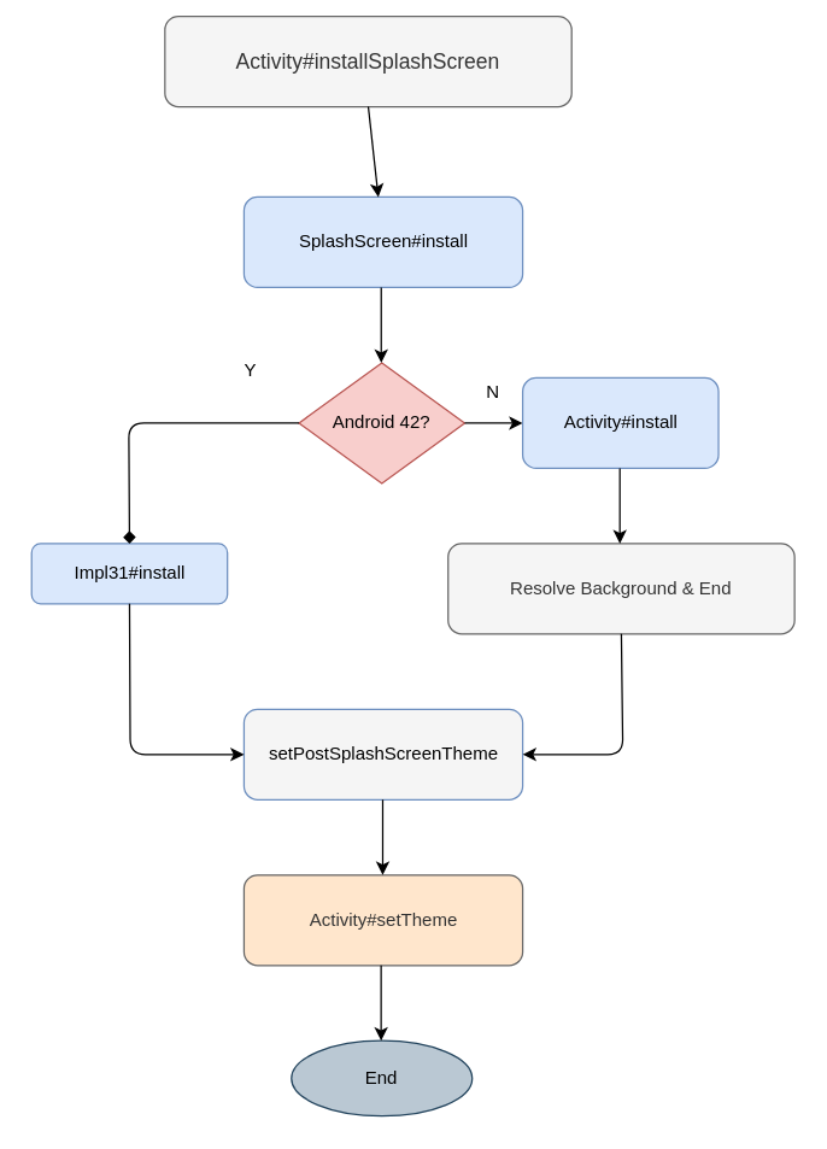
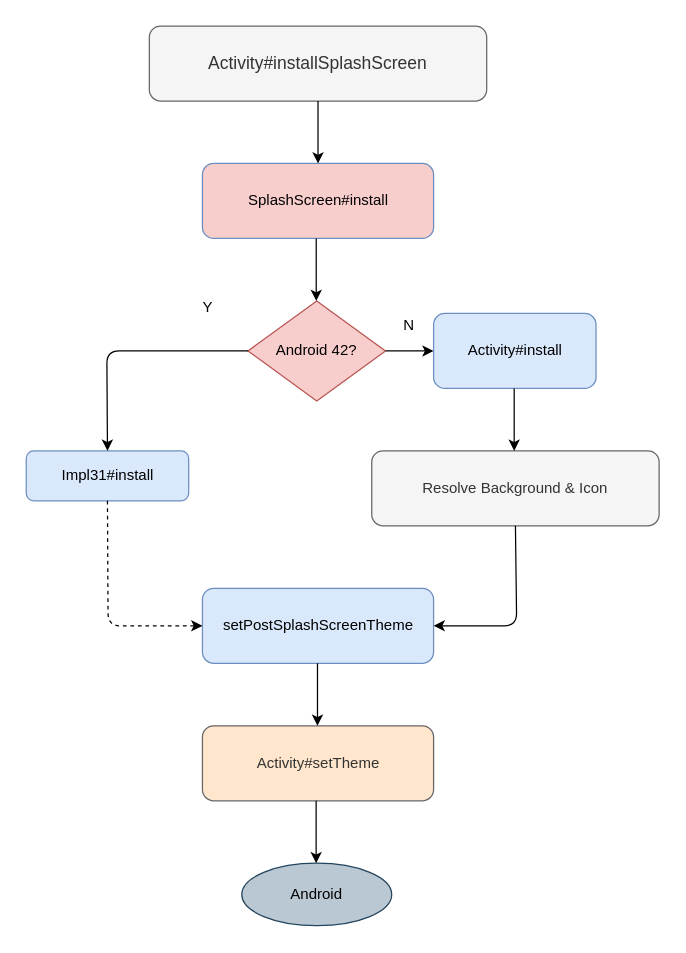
  <mxCell id="0" />
  <mxCell id="1" parent="0" />
- <mxCell id="2" value="&lt;font style=&quot;font-size: 14px&quot;&gt;Activity#&lt;span style=&quot;text-align: justify&quot;&gt;installSplashScreen&lt;/span&gt;&lt;/font&gt;" style="rounded=1;whiteSpace=wrap;html=1;fillColor=#f5f5f5;strokeColor=#666666;fontColor=#333333;" vertex="1" parent="1"><mxGeometry x="109" y="10" width="270" height="60" as="geometry" /></mxCell>
- <mxCell id="3" value="SplashScreen#install" style="rounded=1;whiteSpace=wrap;html=1;fillColor=#dae8fc;strokeColor=#6c8ebf;" vertex="1" parent="1"><mxGeometry x="161.5" y="130" width="185" height="60" as="geometry" /></mxCell>
+ <mxCell id="2" value="&lt;font style=&quot;font-size: 14px&quot;&gt;Activity#&lt;span style=&quot;text-align: justify&quot;&gt;installSplashScreen&lt;/span&gt;&lt;/font&gt;" style="rounded=1;whiteSpace=wrap;html=1;fillColor=#f5f5f5;strokeColor=#666666;fontColor=#333333;" vertex="1" parent="1"><mxGeometry x="119" y="20" width="270" height="60" as="geometry" /></mxCell>
+ <mxCell id="3" value="SplashScreen#install" style="rounded=1;whiteSpace=wrap;html=1;fillColor=#f8cecc;strokeColor=#6c8ebf;" vertex="1" parent="1"><mxGeometry x="161.5" y="130" width="185" height="60" as="geometry" /></mxCell>
  <mxCell id="4" value="Impl31#install" style="rounded=1;whiteSpace=wrap;html=1;fillColor=#dae8fc;strokeColor=#6c8ebf;" vertex="1" parent="1"><mxGeometry x="20.5" y="360" width="130" height="40" as="geometry" /></mxCell>
  <mxCell id="5" value="Android 42?" style="rhombus;whiteSpace=wrap;html=1;fillColor=#f8cecc;strokeColor=#b85450;" vertex="1" parent="1"><mxGeometry x="198" y="240" width="110" height="80" as="geometry" /></mxCell>
  <mxCell id="6" value="" style="endArrow=classic;html=1;exitX=0.5;exitY=1;exitDx=0;exitDy=0;" edge="1" parent="1" source="2" target="3"><mxGeometry width="50" height="50" relative="1" as="geometry"><mxPoint x="514" y="250" as="sourcePoint" /><mxPoint x="564" y="200" as="targetPoint" /></mxGeometry></mxCell>
  <mxCell id="7" value="" style="endArrow=classic;html=1;exitX=0.5;exitY=1;exitDx=0;exitDy=0;" edge="1" parent="1"><mxGeometry width="50" height="50" relative="1" as="geometry"><mxPoint x="252.58" y="190" as="sourcePoint" /><mxPoint x="252.58" y="240" as="targetPoint" /></mxGeometry></mxCell>
  <mxCell id="8" value="Y" style="text;html=1;strokeColor=none;fillColor=none;align=center;verticalAlign=middle;whiteSpace=wrap;rounded=0;" vertex="1" parent="1"><mxGeometry x="145.5" y="235" width="40" height="20" as="geometry" /></mxCell>
  <mxCell id="9" value="" style="endArrow=classic;html=1;entryX=0;entryY=0.5;entryDx=0;entryDy=0;" edge="1" parent="1" target="11"><mxGeometry width="50" height="50" relative="1" as="geometry"><mxPoint x="308" y="280" as="sourcePoint" /><mxPoint x="338" y="279.94" as="targetPoint" /><Array as="points" /></mxGeometry></mxCell>
  <mxCell id="10" value="N" style="text;html=1;strokeColor=none;fillColor=none;align=center;verticalAlign=middle;whiteSpace=wrap;rounded=0;" vertex="1" parent="1"><mxGeometry x="306.5" y="250" width="40" height="20" as="geometry" /></mxCell>
  <mxCell id="11" value="Activity#install" style="rounded=1;whiteSpace=wrap;html=1;fillColor=#dae8fc;strokeColor=#6c8ebf;" vertex="1" parent="1"><mxGeometry x="346.5" y="250" width="130" height="60" as="geometry" /></mxCell>
- <mxCell id="12" value="setPostSplashScreenTheme" style="rounded=1;whiteSpace=wrap;html=1;fillColor=#f5f5f5;strokeColor=#6c8ebf;" vertex="1" parent="1"><mxGeometry x="161.5" y="470" width="185" height="60" as="geometry" /></mxCell>
+ <mxCell id="12" value="setPostSplashScreenTheme" style="rounded=1;whiteSpace=wrap;html=1;fillColor=#dae8fc;strokeColor=#6c8ebf;" vertex="1" parent="1"><mxGeometry x="161.5" y="470" width="185" height="60" as="geometry" /></mxCell>
  <mxCell id="13" value="Activity#setTheme" style="rounded=1;whiteSpace=wrap;html=1;fillColor=#ffe6cc;strokeColor=#666666;fontColor=#333333;" vertex="1" parent="1"><mxGeometry x="161.5" y="580" width="185" height="60" as="geometry" /></mxCell>
- <mxCell id="14" value="Resolve Background &amp;amp; End" style="rounded=1;whiteSpace=wrap;html=1;fillColor=#f5f5f5;strokeColor=#666666;fontColor=#333333;" vertex="1" parent="1"><mxGeometry x="297" y="360" width="230" height="60" as="geometry" /></mxCell>
- <mxCell id="15" value="" style="endArrow=diamond;html=1;exitX=0;exitY=0.5;exitDx=0;exitDy=0;entryX=0.5;entryY=0;entryDx=0;entryDy=0;" edge="1" parent="1" source="5" target="4"><mxGeometry width="50" height="50" relative="1" as="geometry"><mxPoint x="508" y="255" as="sourcePoint" /><mxPoint x="85" y="328" as="targetPoint" /><Array as="points"><mxPoint x="85" y="280" /></Array></mxGeometry></mxCell>
+ <mxCell id="14" value="Resolve Background &amp;amp; Icon" style="rounded=1;whiteSpace=wrap;html=1;fillColor=#f5f5f5;strokeColor=#666666;fontColor=#333333;" vertex="1" parent="1"><mxGeometry x="297" y="360" width="230" height="60" as="geometry" /></mxCell>
+ <mxCell id="15" value="" style="endArrow=classic;html=1;exitX=0;exitY=0.5;exitDx=0;exitDy=0;entryX=0.5;entryY=0;entryDx=0;entryDy=0;" edge="1" parent="1" source="5" target="4"><mxGeometry width="50" height="50" relative="1" as="geometry"><mxPoint x="508" y="255" as="sourcePoint" /><mxPoint x="85" y="328" as="targetPoint" /><Array as="points"><mxPoint x="85" y="280" /></Array></mxGeometry></mxCell>
  <mxCell id="16" value="" style="endArrow=classic;html=1;exitX=0.5;exitY=1;exitDx=0;exitDy=0;" edge="1" parent="1"><mxGeometry width="50" height="50" relative="1" as="geometry"><mxPoint x="411" y="310" as="sourcePoint" /><mxPoint x="411" y="360" as="targetPoint" /></mxGeometry></mxCell>
- <mxCell id="17" value="" style="endArrow=classic;html=1;exitX=0.5;exitY=1;exitDx=0;exitDy=0;entryX=0;entryY=0.5;entryDx=0;entryDy=0;" edge="1" parent="1" source="4" target="12"><mxGeometry width="50" height="50" relative="1" as="geometry"><mxPoint x="198" y="290" as="sourcePoint" /><mxPoint x="238" y="490" as="targetPoint" /><Array as="points"><mxPoint x="86" y="500" /></Array></mxGeometry></mxCell>
+ <mxCell id="17" value="" style="endArrow=classic;html=1;exitX=0.5;exitY=1;exitDx=0;exitDy=0;entryX=0;entryY=0.5;entryDx=0;entryDy=0;dashed=1;" edge="1" parent="1" source="4" target="12"><mxGeometry width="50" height="50" relative="1" as="geometry"><mxPoint x="198" y="290" as="sourcePoint" /><mxPoint x="238" y="490" as="targetPoint" /><Array as="points"><mxPoint x="86" y="500" /></Array></mxGeometry></mxCell>
  <mxCell id="18" value="" style="endArrow=classic;html=1;exitX=0.5;exitY=1;exitDx=0;exitDy=0;entryX=1;entryY=0.5;entryDx=0;entryDy=0;" edge="1" parent="1" target="12"><mxGeometry width="50" height="50" relative="1" as="geometry"><mxPoint x="412" y="420" as="sourcePoint" /><mxPoint x="464.5" y="515" as="targetPoint" /><Array as="points"><mxPoint x="413" y="500" /></Array></mxGeometry></mxCell>
  <mxCell id="19" value="" style="endArrow=classic;html=1;exitX=0.5;exitY=1;exitDx=0;exitDy=0;" edge="1" parent="1"><mxGeometry width="50" height="50" relative="1" as="geometry"><mxPoint x="253.58" y="530" as="sourcePoint" /><mxPoint x="253.58" y="580" as="targetPoint" /></mxGeometry></mxCell>
- <mxCell id="20" value="End" style="ellipse;whiteSpace=wrap;html=1;fillColor=#bac8d3;strokeColor=#23445d;" vertex="1" parent="1"><mxGeometry x="193" y="690" width="120" height="50" as="geometry" /></mxCell>
+ <mxCell id="20" value="Android" style="ellipse;whiteSpace=wrap;html=1;fillColor=#bac8d3;strokeColor=#23445d;" vertex="1" parent="1"><mxGeometry x="193" y="690" width="120" height="50" as="geometry" /></mxCell>
  <mxCell id="21" value="" style="endArrow=classic;html=1;exitX=0.5;exitY=1;exitDx=0;exitDy=0;" edge="1" parent="1"><mxGeometry width="50" height="50" relative="1" as="geometry"><mxPoint x="252.5" y="640" as="sourcePoint" /><mxPoint x="252.5" y="690" as="targetPoint" /></mxGeometry></mxCell>
